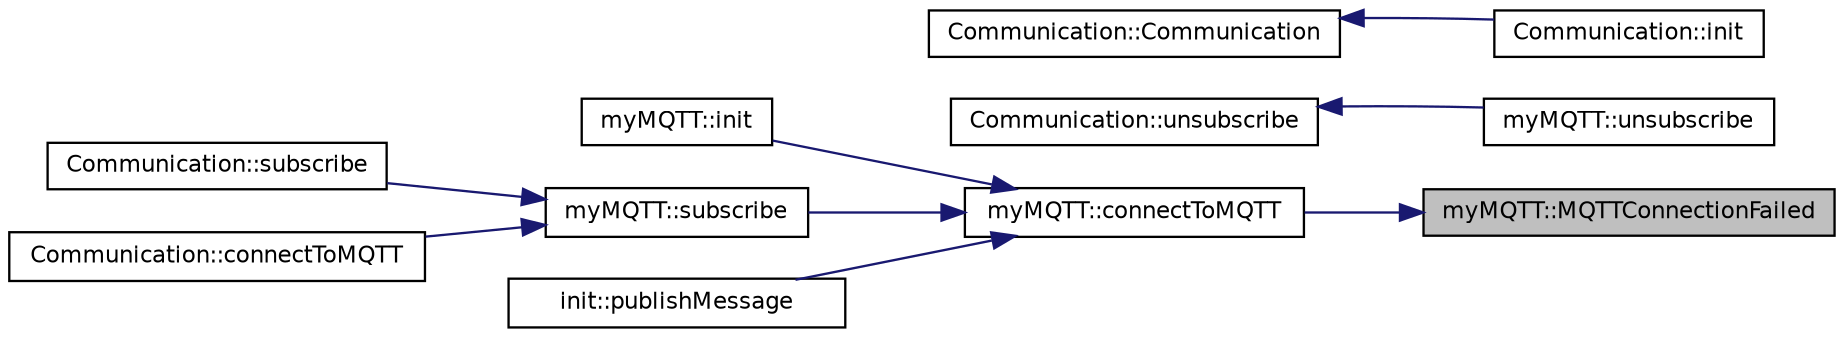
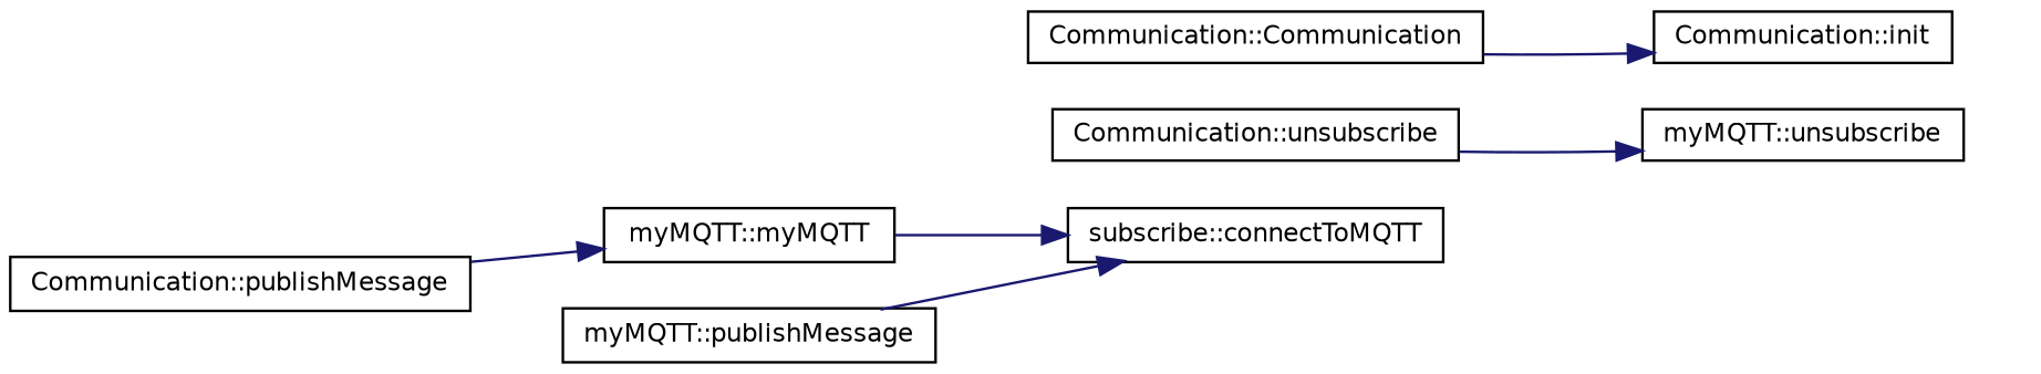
  digraph {
    rankdir=RL
    node [color=black fillcolor=white fontname=Helvetica fontsize=10 shape=record style=filled]
    edge [color=midnightblue dir=back fontname=Helvetica fontsize=10 labelfontname=Helvetica labelfontsize=10 style=solid]
-   n1 [fillcolor=grey75 fontcolor=black height=0.2 label="myMQTT::MQTTConnectionFailed" width=0.4]
-   n2 [height=0.2 label="myMQTT::connectToMQTT" width=0.4]
-   n3 [height=0.2 label="myMQTT::init" width=0.4]
-   n4 [height=0.2 label="myMQTT::subscribe" width=0.4]
-   n5 [height=0.2 label="init::publishMessage" width=0.4]
-   n6 [height=0.2 label="Communication::subscribe" width=0.4]
-   n7 [height=0.2 label="Communication::connectToMQTT" width=0.4]
+   n2 [height=0.2 label="subscribe::connectToMQTT" width=0.4]
+   n4 [height=0.2 label="myMQTT::myMQTT" width=0.4]
+   n5 [height=0.2 label="myMQTT::publishMessage" width=0.4]
+   n7 [height=0.2 label="Communication::publishMessage" width=0.4]
    n8 [height=0.2 label="myMQTT::unsubscribe" width=0.4]
    n9 [height=0.2 label="Communication::unsubscribe" width=0.4]
    n10 [height=0.2 label="Communication::init" width=0.4]
    n11 [height=0.2 label="Communication::Communication" width=0.4]
-   n1 -> n2
-   n2 -> n3
    n2 -> n4
    n2 -> n5
-   n4 -> n6
    n4 -> n7
-   n9 -> n8
-   n11 -> n10
+   n8 -> n9
+   n10 -> n11
  }
